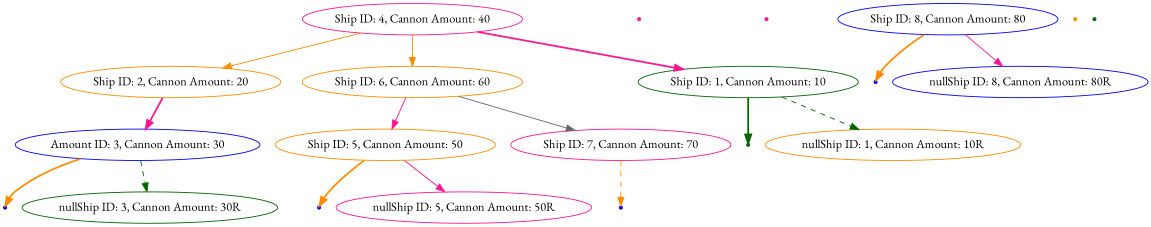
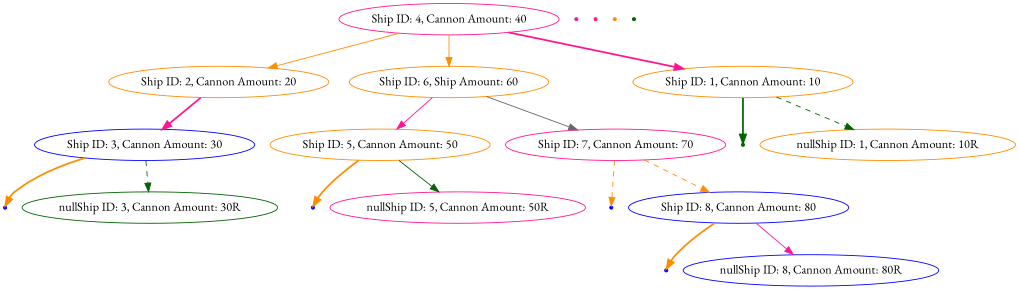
  digraph {
    fontname="EB Garamond"
    node [color=blue fontname="EB Garamond"]
    edge [color=darkorange fontname="EB Garamond" style=solid]
    "Ship ID: 4, Cannon Amount: 40" [color=deeppink]
    "Ship ID: 2, Cannon Amount: 20" [color=darkorange]
-   "Ship ID: 6, Cannon Amount: 60" [color=darkorange]
-   "Ship ID: 1, Cannon Amount: 10" [color=darkgreen]
-   "Ship ID: 3, Cannon Amount: 30" [label="Amount ID: 3, Cannon Amount: 30"]
+   "Ship ID: 6, Cannon Amount: 60" [color=darkorange label="Ship ID: 6, Ship Amount: 60"]
+   "Ship ID: 1, Cannon Amount: 10" [color=darkorange]
+   "Ship ID: 3, Cannon Amount: 30"
    "Ship ID: 5, Cannon Amount: 50" [color=darkorange]
    "Ship ID: 7, Cannon Amount: 70" [color=deeppink]
    "nullShip ID: 1, Cannon Amount: 10L" [color=darkgreen shape=point]
    "nullShip ID: 1, Cannon Amount: 10R" [color=darkorange]
    "nullShip ID: 3, Cannon Amount: 30L" [shape=point]
    "nullShip ID: 3, Cannon Amount: 30R" [color=darkgreen]
    null0x558cbe701310R [color=deeppink shape=point]
    null0x558cbe7014b0R [color=deeppink shape=point]
    "nullShip ID: 5, Cannon Amount: 50L" [shape=point]
    "nullShip ID: 5, Cannon Amount: 50R" [color=deeppink]
    "nullShip ID: 7, Cannon Amount: 70L" [shape=point]
    "Ship ID: 8, Cannon Amount: 80"
    null0x558cbe701650R [color=darkorange shape=point]
    "nullShip ID: 8, Cannon Amount: 80L" [shape=point]
    "nullShip ID: 8, Cannon Amount: 80R"
    null0x558cbe7018c0R [color=darkgreen shape=point]
    "Ship ID: 4, Cannon Amount: 40" -> "Ship ID: 2, Cannon Amount: 20"
    "Ship ID: 4, Cannon Amount: 40" -> "Ship ID: 6, Cannon Amount: 60"
    "Ship ID: 4, Cannon Amount: 40" -> "Ship ID: 1, Cannon Amount: 10" [color=deeppink style=bold]
    "Ship ID: 2, Cannon Amount: 20" -> "Ship ID: 3, Cannon Amount: 30" [color=deeppink style=bold]
    "Ship ID: 6, Cannon Amount: 60" -> "Ship ID: 5, Cannon Amount: 50" [color=deeppink]
    "Ship ID: 6, Cannon Amount: 60" -> "Ship ID: 7, Cannon Amount: 70" [color=gray40]
    "Ship ID: 1, Cannon Amount: 10" -> "nullShip ID: 1, Cannon Amount: 10L" [color=darkgreen style=bold]
    "Ship ID: 1, Cannon Amount: 10" -> "nullShip ID: 1, Cannon Amount: 10R" [color=darkgreen style=dashed]
    "Ship ID: 3, Cannon Amount: 30" -> "nullShip ID: 3, Cannon Amount: 30L" [style=bold]
    "Ship ID: 3, Cannon Amount: 30" -> "nullShip ID: 3, Cannon Amount: 30R" [color=darkgreen style=dashed]
    "Ship ID: 5, Cannon Amount: 50" -> "nullShip ID: 5, Cannon Amount: 50L" [style=bold]
-   "Ship ID: 5, Cannon Amount: 50" -> "nullShip ID: 5, Cannon Amount: 50R" [color=deeppink]
+   "Ship ID: 5, Cannon Amount: 50" -> "nullShip ID: 5, Cannon Amount: 50R" [color=darkgreen]
    "Ship ID: 7, Cannon Amount: 70" -> "nullShip ID: 7, Cannon Amount: 70L" [style=dashed]
+   "Ship ID: 7, Cannon Amount: 70" -> "Ship ID: 8, Cannon Amount: 80" [style=dashed]
    "Ship ID: 8, Cannon Amount: 80" -> "nullShip ID: 8, Cannon Amount: 80L" [style=bold]
    "Ship ID: 8, Cannon Amount: 80" -> "nullShip ID: 8, Cannon Amount: 80R" [color=deeppink]
  }
